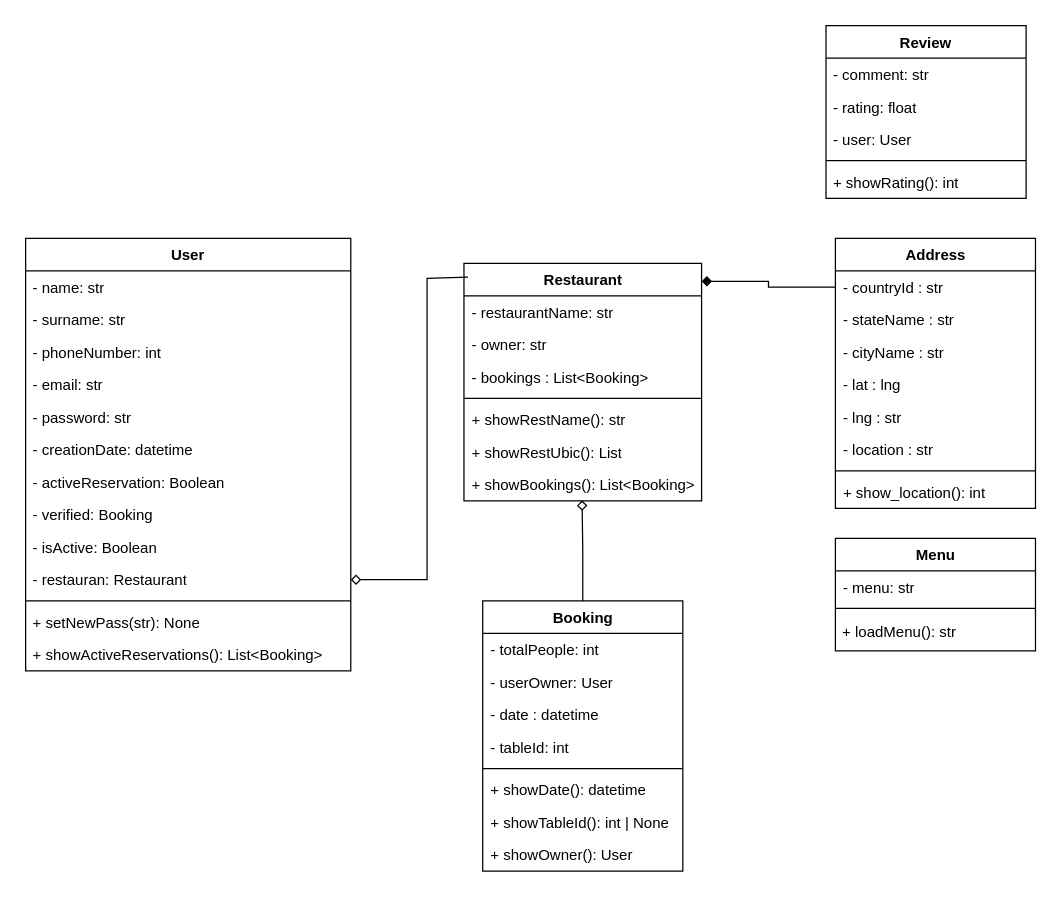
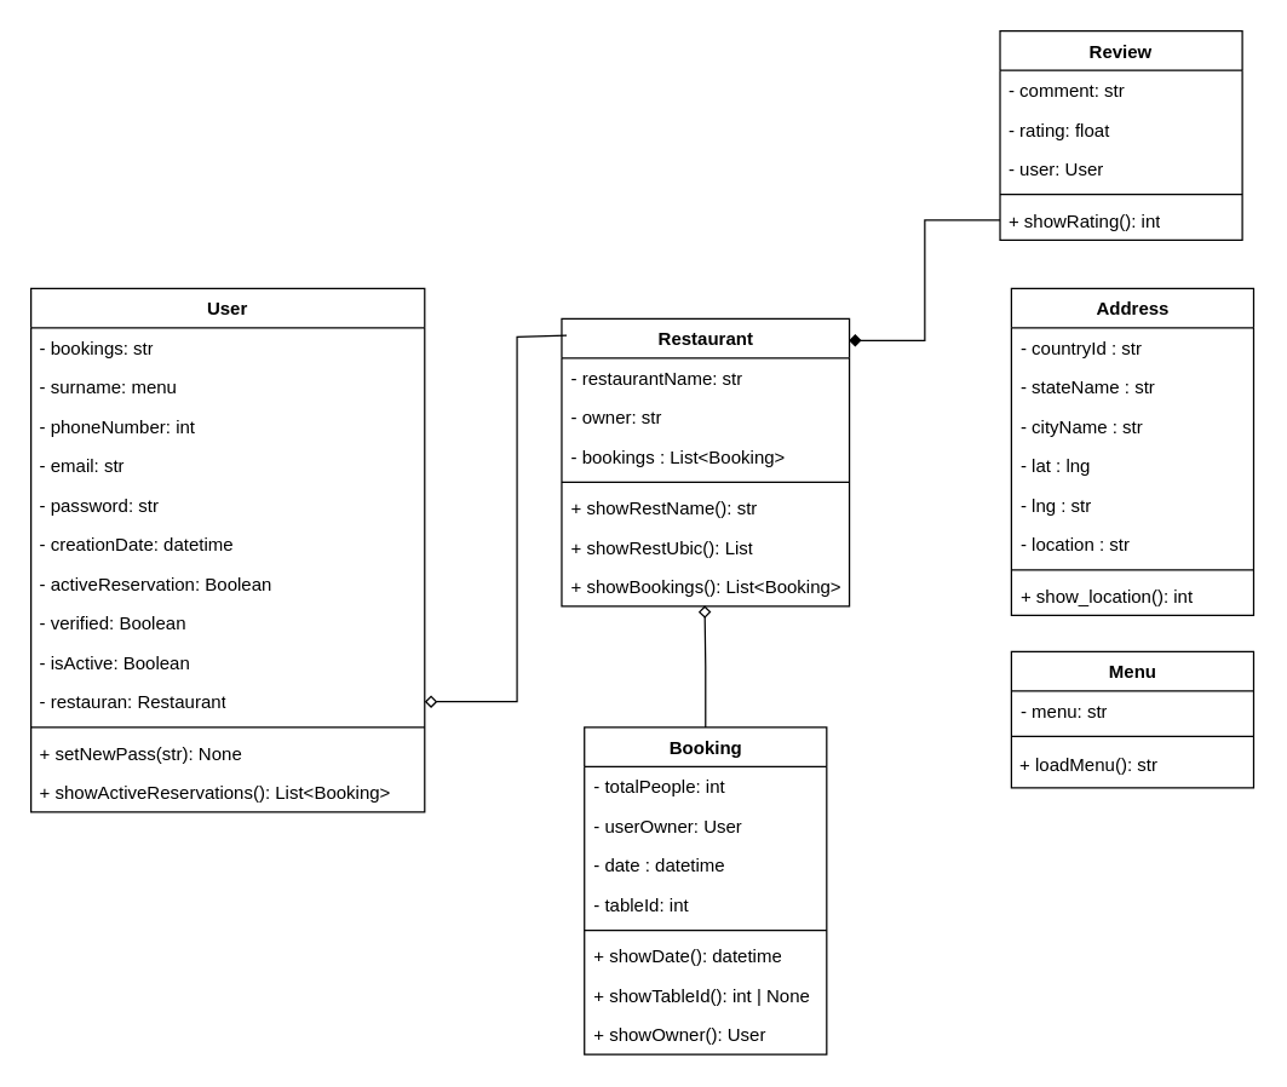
  <mxCell id="0" />
  <mxCell id="1" parent="0" />
  <mxCell id="2" value="User" style="swimlane;fontStyle=1;align=center;verticalAlign=top;childLayout=stackLayout;horizontal=1;startSize=26;horizontalStack=0;resizeParent=1;resizeParentMax=0;resizeLast=0;collapsible=1;marginBottom=0;whiteSpace=wrap;html=1;" parent="1" vertex="1"><mxGeometry x="20" y="190" width="260" height="346" as="geometry" /></mxCell>
- <mxCell id="3" value="- name: str&lt;div&gt;&lt;br&gt;&lt;/div&gt;" style="text;strokeColor=none;fillColor=none;align=left;verticalAlign=top;spacingLeft=4;spacingRight=4;overflow=hidden;rotatable=0;points=[[0,0.5],[1,0.5]];portConstraint=eastwest;whiteSpace=wrap;html=1;" parent="2" vertex="1"><mxGeometry y="26" width="260" height="26" as="geometry" /></mxCell>
- <mxCell id="4" value="- surname: str" style="text;strokeColor=none;fillColor=none;align=left;verticalAlign=top;spacingLeft=4;spacingRight=4;overflow=hidden;rotatable=0;points=[[0,0.5],[1,0.5]];portConstraint=eastwest;whiteSpace=wrap;html=1;" parent="2" vertex="1"><mxGeometry y="52" width="260" height="26" as="geometry" /></mxCell>
+ <mxCell id="3" value="- bookings: str&lt;div&gt;&lt;br&gt;&lt;/div&gt;" style="text;strokeColor=none;fillColor=none;align=left;verticalAlign=top;spacingLeft=4;spacingRight=4;overflow=hidden;rotatable=0;points=[[0,0.5],[1,0.5]];portConstraint=eastwest;whiteSpace=wrap;html=1;" parent="2" vertex="1"><mxGeometry y="26" width="260" height="26" as="geometry" /></mxCell>
+ <mxCell id="4" value="- surname: menu" style="text;strokeColor=none;fillColor=none;align=left;verticalAlign=top;spacingLeft=4;spacingRight=4;overflow=hidden;rotatable=0;points=[[0,0.5],[1,0.5]];portConstraint=eastwest;whiteSpace=wrap;html=1;" parent="2" vertex="1"><mxGeometry y="52" width="260" height="26" as="geometry" /></mxCell>
  <mxCell id="5" value="- phoneNumber: int" style="text;strokeColor=none;fillColor=none;align=left;verticalAlign=top;spacingLeft=4;spacingRight=4;overflow=hidden;rotatable=0;points=[[0,0.5],[1,0.5]];portConstraint=eastwest;whiteSpace=wrap;html=1;" parent="2" vertex="1"><mxGeometry y="78" width="260" height="26" as="geometry" /></mxCell>
  <mxCell id="6" value="- email: str" style="text;strokeColor=none;fillColor=none;align=left;verticalAlign=top;spacingLeft=4;spacingRight=4;overflow=hidden;rotatable=0;points=[[0,0.5],[1,0.5]];portConstraint=eastwest;whiteSpace=wrap;html=1;" parent="2" vertex="1"><mxGeometry y="104" width="260" height="26" as="geometry" /></mxCell>
  <mxCell id="7" value="- password: str" style="text;strokeColor=none;fillColor=none;align=left;verticalAlign=top;spacingLeft=4;spacingRight=4;overflow=hidden;rotatable=0;points=[[0,0.5],[1,0.5]];portConstraint=eastwest;whiteSpace=wrap;html=1;" parent="2" vertex="1"><mxGeometry y="130" width="260" height="26" as="geometry" /></mxCell>
  <mxCell id="8" value="- creationDate: datetime" style="text;strokeColor=none;fillColor=none;align=left;verticalAlign=top;spacingLeft=4;spacingRight=4;overflow=hidden;rotatable=0;points=[[0,0.5],[1,0.5]];portConstraint=eastwest;whiteSpace=wrap;html=1;" parent="2" vertex="1"><mxGeometry y="156" width="260" height="26" as="geometry" /></mxCell>
  <mxCell id="9" value="- activeReservation: Boolean" style="text;strokeColor=none;fillColor=none;align=left;verticalAlign=top;spacingLeft=4;spacingRight=4;overflow=hidden;rotatable=0;points=[[0,0.5],[1,0.5]];portConstraint=eastwest;whiteSpace=wrap;html=1;" parent="2" vertex="1"><mxGeometry y="182" width="260" height="26" as="geometry" /></mxCell>
- <mxCell id="10" value="- verified: Booking" style="text;strokeColor=none;fillColor=none;align=left;verticalAlign=top;spacingLeft=4;spacingRight=4;overflow=hidden;rotatable=0;points=[[0,0.5],[1,0.5]];portConstraint=eastwest;whiteSpace=wrap;html=1;" parent="2" vertex="1"><mxGeometry y="208" width="260" height="26" as="geometry" /></mxCell>
+ <mxCell id="10" value="- verified: Boolean" style="text;strokeColor=none;fillColor=none;align=left;verticalAlign=top;spacingLeft=4;spacingRight=4;overflow=hidden;rotatable=0;points=[[0,0.5],[1,0.5]];portConstraint=eastwest;whiteSpace=wrap;html=1;" parent="2" vertex="1"><mxGeometry y="208" width="260" height="26" as="geometry" /></mxCell>
  <mxCell id="11" value="- isActive: Boolean" style="text;strokeColor=none;fillColor=none;align=left;verticalAlign=top;spacingLeft=4;spacingRight=4;overflow=hidden;rotatable=0;points=[[0,0.5],[1,0.5]];portConstraint=eastwest;whiteSpace=wrap;html=1;" parent="2" vertex="1"><mxGeometry y="234" width="260" height="26" as="geometry" /></mxCell>
  <mxCell id="12" value="- restauran: Restaurant" style="text;strokeColor=none;fillColor=none;align=left;verticalAlign=top;spacingLeft=4;spacingRight=4;overflow=hidden;rotatable=0;points=[[0,0.5],[1,0.5]];portConstraint=eastwest;whiteSpace=wrap;html=1;" vertex="1" parent="2"><mxGeometry y="260" width="260" height="26" as="geometry" /></mxCell>
  <mxCell id="13" value="" style="line;strokeWidth=1;fillColor=none;align=left;verticalAlign=middle;spacingTop=-1;spacingLeft=3;spacingRight=3;rotatable=0;labelPosition=right;points=[];portConstraint=eastwest;strokeColor=inherit;" parent="2" vertex="1"><mxGeometry y="286" width="260" height="8" as="geometry" /></mxCell>
  <mxCell id="14" value="+ setNewPass(str): None" style="text;strokeColor=none;fillColor=none;align=left;verticalAlign=top;spacingLeft=4;spacingRight=4;overflow=hidden;rotatable=0;points=[[0,0.5],[1,0.5]];portConstraint=eastwest;whiteSpace=wrap;html=1;" parent="2" vertex="1"><mxGeometry y="294" width="260" height="26" as="geometry" /></mxCell>
  <mxCell id="15" value="+ showActiveReservations(): List&amp;lt;Booking&amp;gt;" style="text;strokeColor=none;fillColor=none;align=left;verticalAlign=top;spacingLeft=4;spacingRight=4;overflow=hidden;rotatable=0;points=[[0,0.5],[1,0.5]];portConstraint=eastwest;whiteSpace=wrap;html=1;" parent="2" vertex="1"><mxGeometry y="320" width="260" height="26" as="geometry" /></mxCell>
  <mxCell id="16" value="Menu" style="swimlane;fontStyle=1;align=center;verticalAlign=top;childLayout=stackLayout;horizontal=1;startSize=26;horizontalStack=0;resizeParent=1;resizeParentMax=0;resizeLast=0;collapsible=1;marginBottom=0;whiteSpace=wrap;html=1;" parent="1" vertex="1"><mxGeometry x="667.5" y="430" width="160" height="90" as="geometry" /></mxCell>
  <mxCell id="17" value="- menu: str" style="text;strokeColor=none;fillColor=none;align=left;verticalAlign=top;spacingLeft=4;spacingRight=4;overflow=hidden;rotatable=0;points=[[0,0.5],[1,0.5]];portConstraint=eastwest;whiteSpace=wrap;html=1;" parent="16" vertex="1"><mxGeometry y="26" width="160" height="26" as="geometry" /></mxCell>
  <mxCell id="18" value="" style="line;strokeWidth=1;fillColor=none;align=left;verticalAlign=middle;spacingTop=-1;spacingLeft=3;spacingRight=3;rotatable=0;labelPosition=right;points=[];portConstraint=eastwest;strokeColor=inherit;" parent="16" vertex="1"><mxGeometry y="52" width="160" height="8" as="geometry" /></mxCell>
  <mxCell id="19" value="&amp;nbsp;+ loadMenu(): str" style="text;html=1;align=left;verticalAlign=middle;resizable=0;points=[];autosize=1;strokeColor=none;fillColor=none;" vertex="1" parent="16"><mxGeometry y="60" width="160" height="30" as="geometry" /></mxCell>
  <mxCell id="20" value="Address" style="swimlane;fontStyle=1;align=center;verticalAlign=top;childLayout=stackLayout;horizontal=1;startSize=26;horizontalStack=0;resizeParent=1;resizeParentMax=0;resizeLast=0;collapsible=1;marginBottom=0;whiteSpace=wrap;html=1;" parent="1" vertex="1"><mxGeometry x="667.5" y="190" width="160" height="216" as="geometry" /></mxCell>
  <mxCell id="21" value="- countryId : str" style="text;strokeColor=none;fillColor=none;align=left;verticalAlign=top;spacingLeft=4;spacingRight=4;overflow=hidden;rotatable=0;points=[[0,0.5],[1,0.5]];portConstraint=eastwest;whiteSpace=wrap;html=1;" parent="20" vertex="1"><mxGeometry y="26" width="160" height="26" as="geometry" /></mxCell>
  <mxCell id="22" value="- stateName : str" style="text;strokeColor=none;fillColor=none;align=left;verticalAlign=top;spacingLeft=4;spacingRight=4;overflow=hidden;rotatable=0;points=[[0,0.5],[1,0.5]];portConstraint=eastwest;whiteSpace=wrap;html=1;" parent="20" vertex="1"><mxGeometry y="52" width="160" height="26" as="geometry" /></mxCell>
  <mxCell id="23" value="- cityName : str" style="text;strokeColor=none;fillColor=none;align=left;verticalAlign=top;spacingLeft=4;spacingRight=4;overflow=hidden;rotatable=0;points=[[0,0.5],[1,0.5]];portConstraint=eastwest;whiteSpace=wrap;html=1;" parent="20" vertex="1"><mxGeometry y="78" width="160" height="26" as="geometry" /></mxCell>
  <mxCell id="24" value="- lat : lng" style="text;strokeColor=none;fillColor=none;align=left;verticalAlign=top;spacingLeft=4;spacingRight=4;overflow=hidden;rotatable=0;points=[[0,0.5],[1,0.5]];portConstraint=eastwest;whiteSpace=wrap;html=1;" parent="20" vertex="1"><mxGeometry y="104" width="160" height="26" as="geometry" /></mxCell>
  <mxCell id="25" value="- lng : str" style="text;strokeColor=none;fillColor=none;align=left;verticalAlign=top;spacingLeft=4;spacingRight=4;overflow=hidden;rotatable=0;points=[[0,0.5],[1,0.5]];portConstraint=eastwest;whiteSpace=wrap;html=1;" parent="20" vertex="1"><mxGeometry y="130" width="160" height="26" as="geometry" /></mxCell>
  <mxCell id="26" value="- location : str" style="text;strokeColor=none;fillColor=none;align=left;verticalAlign=top;spacingLeft=4;spacingRight=4;overflow=hidden;rotatable=0;points=[[0,0.5],[1,0.5]];portConstraint=eastwest;whiteSpace=wrap;html=1;" parent="20" vertex="1"><mxGeometry y="156" width="160" height="26" as="geometry" /></mxCell>
  <mxCell id="27" value="" style="line;strokeWidth=1;fillColor=none;align=left;verticalAlign=middle;spacingTop=-1;spacingLeft=3;spacingRight=3;rotatable=0;labelPosition=right;points=[];portConstraint=eastwest;strokeColor=inherit;" parent="20" vertex="1"><mxGeometry y="182" width="160" height="8" as="geometry" /></mxCell>
  <mxCell id="28" value="+ show_location(): int" style="text;strokeColor=none;fillColor=none;align=left;verticalAlign=top;spacingLeft=4;spacingRight=4;overflow=hidden;rotatable=0;points=[[0,0.5],[1,0.5]];portConstraint=eastwest;whiteSpace=wrap;html=1;" parent="20" vertex="1"><mxGeometry y="190" width="160" height="26" as="geometry" /></mxCell>
  <mxCell id="29" style="edgeStyle=orthogonalEdgeStyle;rounded=0;orthogonalLoop=1;jettySize=auto;html=1;entryX=0;entryY=0.5;entryDx=0;entryDy=0;endArrow=none;endFill=0;startArrow=diamondThin;startFill=0;" parent="1" edge="1"><mxGeometry relative="1" as="geometry" /></mxCell>
  <mxCell id="30" style="edgeStyle=orthogonalEdgeStyle;rounded=0;orthogonalLoop=1;jettySize=auto;html=1;endArrow=diamondThin;endFill=1;" parent="1" edge="1"><mxGeometry relative="1" as="geometry" /></mxCell>
  <mxCell id="31" style="edgeStyle=orthogonalEdgeStyle;rounded=0;orthogonalLoop=1;jettySize=auto;html=1;entryX=1;entryY=0.5;entryDx=0;entryDy=0;startArrow=none;startFill=0;endArrow=diamond;endFill=1;" parent="1" edge="1"><mxGeometry relative="1" as="geometry" /></mxCell>
  <mxCell id="32" value="Restaurant" style="swimlane;fontStyle=1;align=center;verticalAlign=top;childLayout=stackLayout;horizontal=1;startSize=26;horizontalStack=0;resizeParent=1;resizeParentMax=0;resizeLast=0;collapsible=1;marginBottom=0;whiteSpace=wrap;html=1;" parent="1" vertex="1"><mxGeometry x="370.5" y="210" width="190" height="190" as="geometry" /></mxCell>
  <mxCell id="33" value="- restaurantName: str&lt;div&gt;&lt;br&gt;&lt;/div&gt;" style="text;strokeColor=none;fillColor=none;align=left;verticalAlign=top;spacingLeft=4;spacingRight=4;overflow=hidden;rotatable=0;points=[[0,0.5],[1,0.5]];portConstraint=eastwest;whiteSpace=wrap;html=1;" parent="32" vertex="1"><mxGeometry y="26" width="190" height="26" as="geometry" /></mxCell>
  <mxCell id="34" value="- owner: str" style="text;strokeColor=none;fillColor=none;align=left;verticalAlign=top;spacingLeft=4;spacingRight=4;overflow=hidden;rotatable=0;points=[[0,0.5],[1,0.5]];portConstraint=eastwest;whiteSpace=wrap;html=1;" vertex="1" parent="32"><mxGeometry y="52" width="190" height="26" as="geometry" /></mxCell>
  <mxCell id="35" value="- bookings : List&amp;lt;Booking&amp;gt;" style="text;strokeColor=none;fillColor=none;align=left;verticalAlign=top;spacingLeft=4;spacingRight=4;overflow=hidden;rotatable=0;points=[[0,0.5],[1,0.5]];portConstraint=eastwest;whiteSpace=wrap;html=1;" vertex="1" parent="32"><mxGeometry y="78" width="190" height="26" as="geometry" /></mxCell>
  <mxCell id="36" value="" style="line;strokeWidth=1;fillColor=none;align=left;verticalAlign=middle;spacingTop=-1;spacingLeft=3;spacingRight=3;rotatable=0;labelPosition=right;points=[];portConstraint=eastwest;strokeColor=inherit;" parent="32" vertex="1"><mxGeometry y="104" width="190" height="8" as="geometry" /></mxCell>
  <mxCell id="37" value="+ showRestName(): str" style="text;strokeColor=none;fillColor=none;align=left;verticalAlign=top;spacingLeft=4;spacingRight=4;overflow=hidden;rotatable=0;points=[[0,0.5],[1,0.5]];portConstraint=eastwest;whiteSpace=wrap;html=1;" parent="32" vertex="1"><mxGeometry y="112" width="190" height="26" as="geometry" /></mxCell>
  <mxCell id="38" value="+ showRestUbic(): List" style="text;strokeColor=none;fillColor=none;align=left;verticalAlign=top;spacingLeft=4;spacingRight=4;overflow=hidden;rotatable=0;points=[[0,0.5],[1,0.5]];portConstraint=eastwest;whiteSpace=wrap;html=1;" parent="32" vertex="1"><mxGeometry y="138" width="190" height="26" as="geometry" /></mxCell>
  <mxCell id="39" value="+ showBookings(): List&amp;lt;Booking&amp;gt;" style="text;strokeColor=none;fillColor=none;align=left;verticalAlign=top;spacingLeft=4;spacingRight=4;overflow=hidden;rotatable=0;points=[[0,0.5],[1,0.5]];portConstraint=eastwest;whiteSpace=wrap;html=1;" parent="32" vertex="1"><mxGeometry y="164" width="190" height="26" as="geometry" /></mxCell>
  <mxCell id="40" value="Booking" style="swimlane;fontStyle=1;align=center;verticalAlign=top;childLayout=stackLayout;horizontal=1;startSize=26;horizontalStack=0;resizeParent=1;resizeParentMax=0;resizeLast=0;collapsible=1;marginBottom=0;whiteSpace=wrap;html=1;" parent="1" vertex="1"><mxGeometry x="385.5" y="480" width="160" height="216" as="geometry" /></mxCell>
  <mxCell id="41" value="- totalPeople: int" style="text;strokeColor=none;fillColor=none;align=left;verticalAlign=top;spacingLeft=4;spacingRight=4;overflow=hidden;rotatable=0;points=[[0,0.5],[1,0.5]];portConstraint=eastwest;whiteSpace=wrap;html=1;" parent="40" vertex="1"><mxGeometry y="26" width="160" height="26" as="geometry" /></mxCell>
  <mxCell id="42" value="- userOwner: User" style="text;strokeColor=none;fillColor=none;align=left;verticalAlign=top;spacingLeft=4;spacingRight=4;overflow=hidden;rotatable=0;points=[[0,0.5],[1,0.5]];portConstraint=eastwest;whiteSpace=wrap;html=1;" vertex="1" parent="40"><mxGeometry y="52" width="160" height="26" as="geometry" /></mxCell>
  <mxCell id="43" value="- date : datetime" style="text;strokeColor=none;fillColor=none;align=left;verticalAlign=top;spacingLeft=4;spacingRight=4;overflow=hidden;rotatable=0;points=[[0,0.5],[1,0.5]];portConstraint=eastwest;whiteSpace=wrap;html=1;" parent="40" vertex="1"><mxGeometry y="78" width="160" height="26" as="geometry" /></mxCell>
  <mxCell id="44" value="- tableId: int" style="text;strokeColor=none;fillColor=none;align=left;verticalAlign=top;spacingLeft=4;spacingRight=4;overflow=hidden;rotatable=0;points=[[0,0.5],[1,0.5]];portConstraint=eastwest;whiteSpace=wrap;html=1;" parent="40" vertex="1"><mxGeometry y="104" width="160" height="26" as="geometry" /></mxCell>
  <mxCell id="45" value="" style="line;strokeWidth=1;fillColor=none;align=left;verticalAlign=middle;spacingTop=-1;spacingLeft=3;spacingRight=3;rotatable=0;labelPosition=right;points=[];portConstraint=eastwest;strokeColor=inherit;" parent="40" vertex="1"><mxGeometry y="130" width="160" height="8" as="geometry" /></mxCell>
  <mxCell id="46" value="+ showDate(): datetime" style="text;strokeColor=none;fillColor=none;align=left;verticalAlign=top;spacingLeft=4;spacingRight=4;overflow=hidden;rotatable=0;points=[[0,0.5],[1,0.5]];portConstraint=eastwest;whiteSpace=wrap;html=1;" vertex="1" parent="40"><mxGeometry y="138" width="160" height="26" as="geometry" /></mxCell>
  <mxCell id="47" value="+ showTableId(): int | None" style="text;strokeColor=none;fillColor=none;align=left;verticalAlign=top;spacingLeft=4;spacingRight=4;overflow=hidden;rotatable=0;points=[[0,0.5],[1,0.5]];portConstraint=eastwest;whiteSpace=wrap;html=1;" vertex="1" parent="40"><mxGeometry y="164" width="160" height="26" as="geometry" /></mxCell>
  <mxCell id="48" value="+ showOwner(): User" style="text;strokeColor=none;fillColor=none;align=left;verticalAlign=top;spacingLeft=4;spacingRight=4;overflow=hidden;rotatable=0;points=[[0,0.5],[1,0.5]];portConstraint=eastwest;whiteSpace=wrap;html=1;" vertex="1" parent="40"><mxGeometry y="190" width="160" height="26" as="geometry" /></mxCell>
  <mxCell id="49" style="edgeStyle=orthogonalEdgeStyle;rounded=0;orthogonalLoop=1;jettySize=auto;html=1;entryX=1;entryY=0.5;entryDx=0;entryDy=0;exitX=0.017;exitY=0.058;exitDx=0;exitDy=0;exitPerimeter=0;endArrow=diamond;endFill=0;" edge="1" parent="1" source="32" target="12"><mxGeometry relative="1" as="geometry"><Array as="points"><mxPoint x="341" y="222" /><mxPoint x="341" y="463" /></Array></mxGeometry></mxCell>
  <mxCell id="50" style="edgeStyle=orthogonalEdgeStyle;rounded=0;orthogonalLoop=1;jettySize=auto;html=1;entryX=1;entryY=0.5;entryDx=0;entryDy=0;" edge="1" parent="1" source="24"><mxGeometry relative="1" as="geometry" /></mxCell>
  <mxCell id="51" style="edgeStyle=orthogonalEdgeStyle;rounded=0;orthogonalLoop=1;jettySize=auto;html=1;entryX=0.497;entryY=0.982;entryDx=0;entryDy=0;entryPerimeter=0;endArrow=diamond;endFill=0;" edge="1" parent="1" source="40" target="39"><mxGeometry relative="1" as="geometry" /></mxCell>
  <mxCell id="52" style="edgeStyle=orthogonalEdgeStyle;rounded=0;orthogonalLoop=1;jettySize=auto;html=1;entryX=1;entryY=0.5;entryDx=0;entryDy=0;" edge="1" parent="1"><mxGeometry relative="1" as="geometry"><mxPoint x="610.5" y="340" as="targetPoint" /></mxGeometry></mxCell>
  <mxCell id="53" style="edgeStyle=orthogonalEdgeStyle;rounded=0;orthogonalLoop=1;jettySize=auto;html=1;entryX=0.999;entryY=0.762;entryDx=0;entryDy=0;entryPerimeter=0;endArrow=diamond;endFill=1;" edge="1" parent="1" target="35"><mxGeometry relative="1" as="geometry"><Array as="points"><mxPoint x="620" y="469" /><mxPoint x="620" y="308" /></Array></mxGeometry></mxCell>
- <mxCell id="54" style="edgeStyle=orthogonalEdgeStyle;rounded=0;orthogonalLoop=1;jettySize=auto;html=1;entryX=1;entryY=0.076;entryDx=0;entryDy=0;entryPerimeter=0;endArrow=diamond;endFill=1;" edge="1" parent="1" source="21" target="32"><mxGeometry relative="1" as="geometry" /></mxCell>
  <mxCell id="55" value="Review" style="swimlane;fontStyle=1;align=center;verticalAlign=top;childLayout=stackLayout;horizontal=1;startSize=26;horizontalStack=0;resizeParent=1;resizeParentMax=0;resizeLast=0;collapsible=1;marginBottom=0;whiteSpace=wrap;html=1;" vertex="1" parent="1"><mxGeometry x="660" y="20" width="160" height="138" as="geometry" /></mxCell>
  <mxCell id="56" value="- comment: str" style="text;strokeColor=none;fillColor=none;align=left;verticalAlign=top;spacingLeft=4;spacingRight=4;overflow=hidden;rotatable=0;points=[[0,0.5],[1,0.5]];portConstraint=eastwest;whiteSpace=wrap;html=1;" vertex="1" parent="55"><mxGeometry y="26" width="160" height="26" as="geometry" /></mxCell>
  <mxCell id="57" value="- rating: float" style="text;strokeColor=none;fillColor=none;align=left;verticalAlign=top;spacingLeft=4;spacingRight=4;overflow=hidden;rotatable=0;points=[[0,0.5],[1,0.5]];portConstraint=eastwest;whiteSpace=wrap;html=1;" vertex="1" parent="55"><mxGeometry y="52" width="160" height="26" as="geometry" /></mxCell>
  <mxCell id="58" value="- user: User" style="text;strokeColor=none;fillColor=none;align=left;verticalAlign=top;spacingLeft=4;spacingRight=4;overflow=hidden;rotatable=0;points=[[0,0.5],[1,0.5]];portConstraint=eastwest;whiteSpace=wrap;html=1;" vertex="1" parent="55"><mxGeometry y="78" width="160" height="26" as="geometry" /></mxCell>
  <mxCell id="59" value="" style="line;strokeWidth=1;fillColor=none;align=left;verticalAlign=middle;spacingTop=-1;spacingLeft=3;spacingRight=3;rotatable=0;labelPosition=right;points=[];portConstraint=eastwest;strokeColor=inherit;" vertex="1" parent="55"><mxGeometry y="104" width="160" height="8" as="geometry" /></mxCell>
  <mxCell id="60" value="+ showRating(): int" style="text;strokeColor=none;fillColor=none;align=left;verticalAlign=top;spacingLeft=4;spacingRight=4;overflow=hidden;rotatable=0;points=[[0,0.5],[1,0.5]];portConstraint=eastwest;whiteSpace=wrap;html=1;" vertex="1" parent="55"><mxGeometry y="112" width="160" height="26" as="geometry" /></mxCell>
+ <mxCell id="61" style="edgeStyle=orthogonalEdgeStyle;rounded=0;orthogonalLoop=1;jettySize=auto;html=1;entryX=0.998;entryY=0.076;entryDx=0;entryDy=0;entryPerimeter=0;endArrow=diamond;endFill=1;" edge="1" parent="1" source="60" target="32"><mxGeometry relative="1" as="geometry" /></mxCell>
